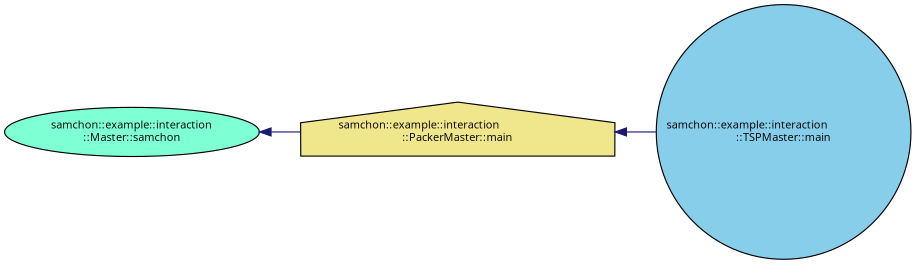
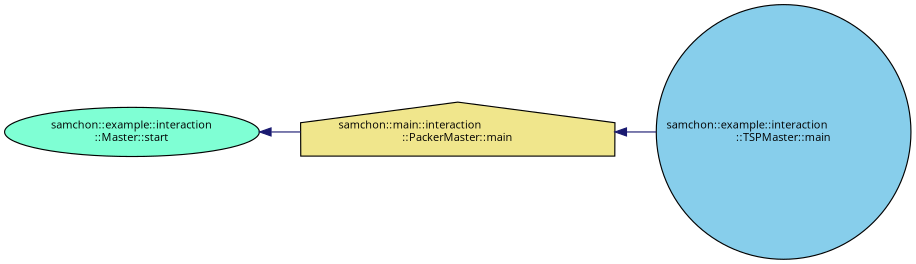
  digraph {
    fontname="Open Sans"
    rankdir=LR
    node [color=black fontname="Open Sans" fontsize=10 style=filled]
    edge [color=midnightblue dir=back fontname="Open Sans" fontsize=10 labelfontname=Helvetica labelfontsize=10 style=solid]
-   n1 [fillcolor=aquamarine fontcolor=black height=0.2 label="samchon::example::interaction\l::Master::samchon" shape=ellipse width=0.4]
-   n2 [fillcolor=khaki height=0.2 label="samchon::example::interaction\l::PackerMaster::main" shape=house width=0.4]
+   n1 [fillcolor=aquamarine fontcolor=black height=0.2 label="samchon::example::interaction\l::Master::start" shape=ellipse width=0.4]
+   n2 [fillcolor=khaki height=0.2 label="samchon::main::interaction\l::PackerMaster::main" shape=house width=0.4]
    n3 [fillcolor=skyblue height=0.2 label="samchon::example::interaction\l::TSPMaster::main" shape=circle width=0.4]
    n1 -> n2
    n2 -> n3
  }
